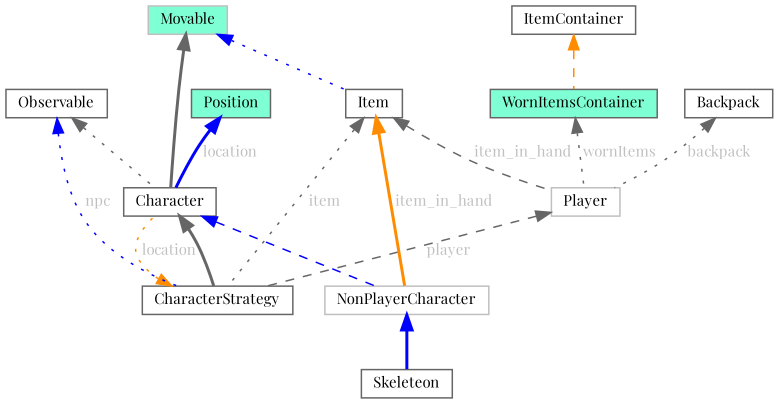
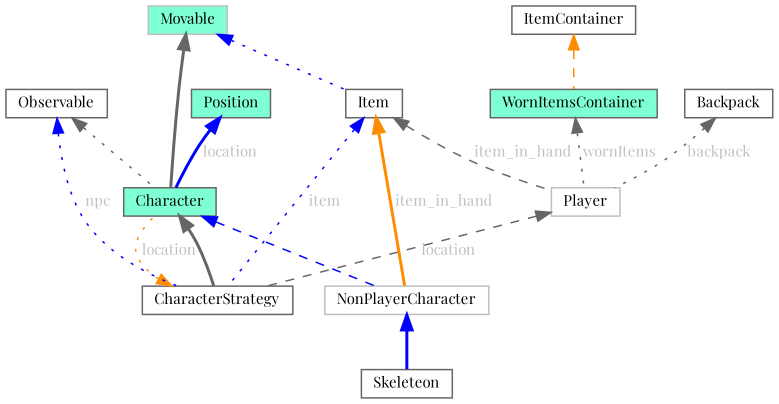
  digraph {
    fontname="Playfair Display"
    node [color=gray40 fillcolor=white fontname="Playfair Display" fontsize=10 shape=box style=filled]
    edge [color=gray40 dir=back fontname="Playfair Display" fontsize=10 labelfontname=Helvetica labelfontsize=10 style=dotted fontcolor=grey]
    n1 [fontcolor=black height=0.2 label=Skeleteon width=0.4]
    n2 [color=grey75 height=0.2 label=NonPlayerCharacter width=0.4]
    n3 [height=0.2 label=CharacterStrategy width=0.4]
-   n4 [height=0.2 label=Character width=0.4]
+   n4 [fillcolor=aquamarine height=0.2 label=Character width=0.4]
    n5 [color=grey75 height=0.2 label=Player width=0.4]
    n6 [color=grey75 fillcolor=aquamarine height=0.2 label=Movable width=0.4]
    n7 [height=0.2 label=Item width=0.4]
    n8 [height=0.2 label=Observable width=0.4]
    n9 [height=0.2 label=Backpack width=0.4]
    n10 [height=0.2 label=ItemContainer width=0.4]
    n11 [fillcolor=aquamarine height=0.2 label=WornItemsContainer width=0.4]
    n12 [fillcolor=aquamarine height=0.2 label=Position width=0.4]
    n2 -> n1 [color=blue style=bold fontcolor=""]
    n3 -> n4 [color=darkorange label=" location"]
    n4 -> n2 [color=blue style=dashed fontcolor=""]
    n4 -> n3 [style=bold fontcolor=""]
-   n5 -> n3 [label=" player" style=dashed]
+   n5 -> n3 [label=" location" style=dashed]
    n6 -> n4 [style=bold fontcolor=""]
    n6 -> n7 [color=blue fontcolor=""]
    n7 -> n2 [color=darkorange label=" item_in_hand" style=bold]
-   n7 -> n3 [label=" item"]
+   n7 -> n3 [color=blue label=" item"]
    n7 -> n5 [label=" item_in_hand" style=dashed]
    n8 -> n3 [color=blue label=" npc"]
    n8 -> n4 [fontcolor=""]
    n9 -> n5 [label=" backpack"]
    n10 -> n11 [color=darkorange style=dashed fontcolor=""]
    n11 -> n5 [label=" wornItems"]
    n12 -> n4 [color=blue label=" location" style=bold]
  }
